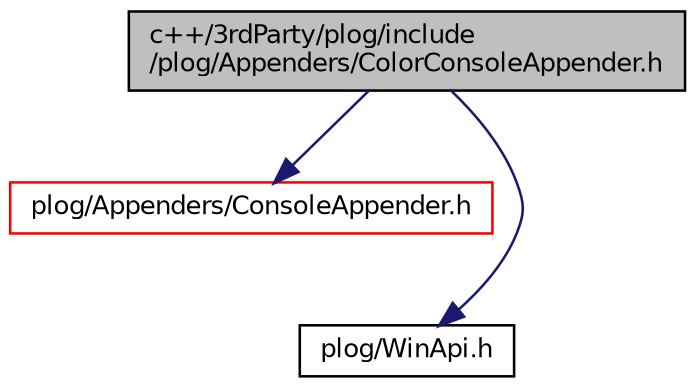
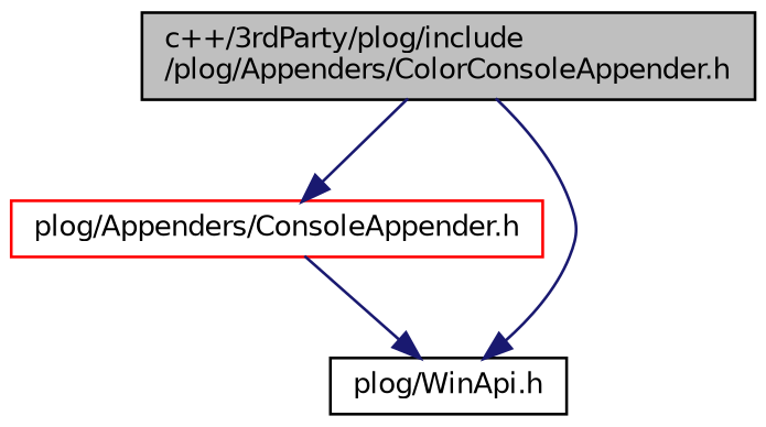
  digraph {
    node [color=black fontname=Helvetica fontsize=10 shape=record]
    edge [color=midnightblue fontname=Helvetica fontsize=10 labelfontname=Helvetica labelfontsize=10 style=solid]
    n1 [fillcolor=grey75 fontcolor=black height=0.2 label="c++/3rdParty/plog/include\l/plog/Appenders/ColorConsoleAppender.h" style=filled width=0.4]
    n2 [color=red height=0.2 label="plog/Appenders/ConsoleAppender.h" width=0.4]
    n3 [height=0.2 label="plog/WinApi.h" width=0.4]
    n1 -> n2
    n1 -> n3
+   n2 -> n3
  }
